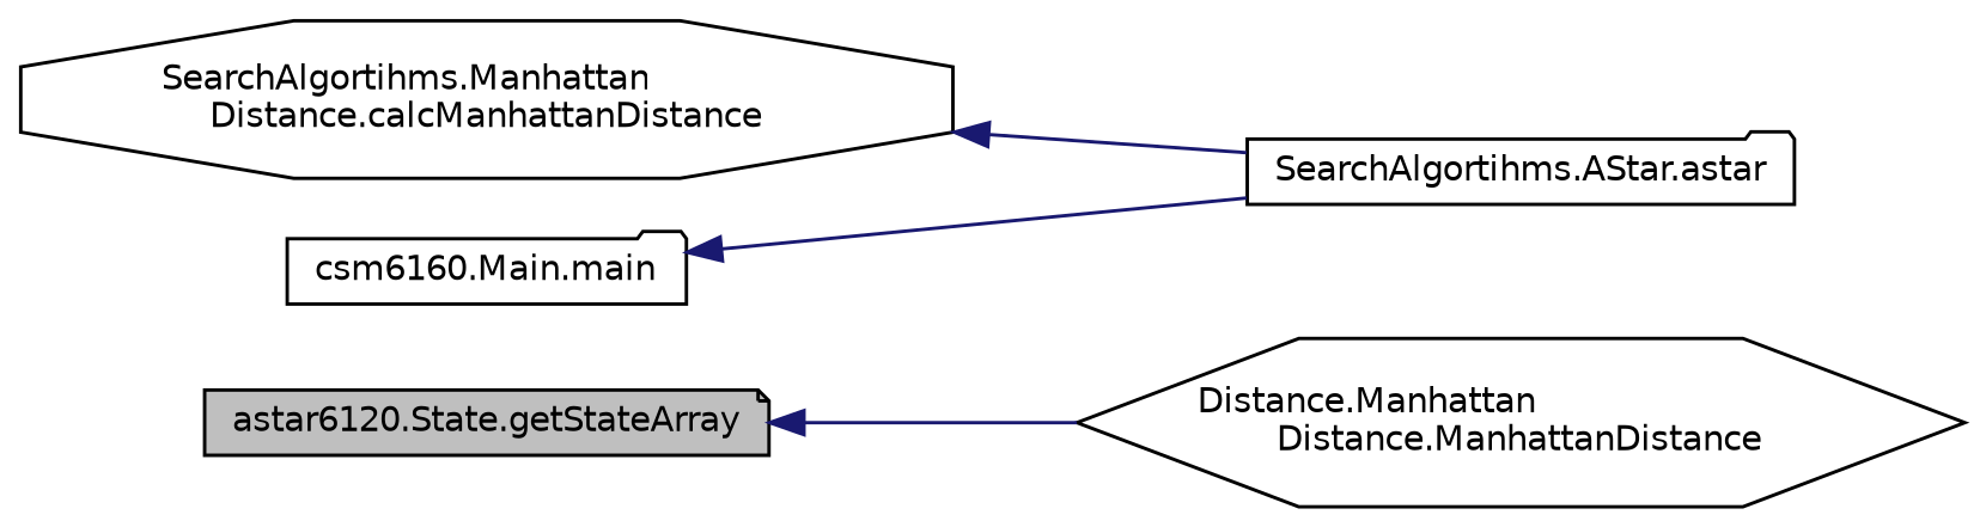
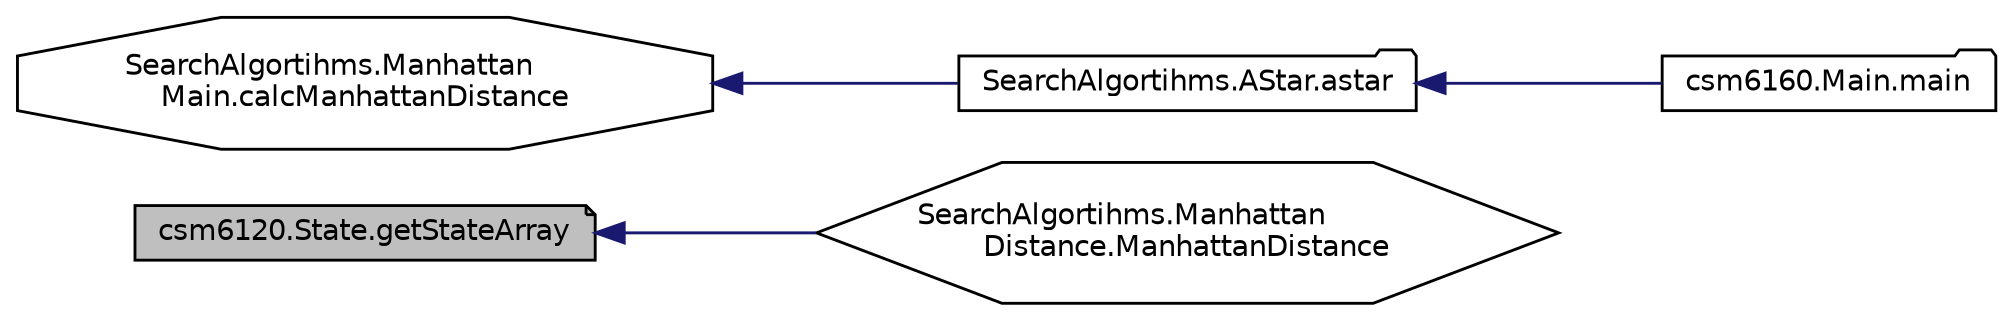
  digraph {
    rankdir=LR
    node [color=black fillcolor=white fontname=Helvetica fontsize=10 shape=folder style=filled]
    edge [color=midnightblue dir=back fontname=Helvetica fontsize=10 labelfontname=Helvetica labelfontsize=10 style=solid]
-   n1 [fillcolor=grey75 fontcolor=black height=0.2 label="astar6120.State.getStateArray" shape=note width=0.4]
-   n2 [height=0.2 label="Distance.Manhattan\lDistance.ManhattanDistance" shape=hexagon width=0.4]
-   n3 [height=0.2 label="SearchAlgortihms.Manhattan\lDistance.calcManhattanDistance" shape=octagon width=0.4]
+   n1 [fillcolor=grey75 fontcolor=black height=0.2 label="csm6120.State.getStateArray" shape=note width=0.4]
+   n2 [height=0.2 label="SearchAlgortihms.Manhattan\lDistance.ManhattanDistance" shape=hexagon width=0.4]
+   n3 [height=0.2 label="SearchAlgortihms.Manhattan\lMain.calcManhattanDistance" shape=octagon width=0.4]
    n4 [height=0.2 label="SearchAlgortihms.AStar.astar" width=0.4]
    n5 [height=0.2 label="csm6160.Main.main" width=0.4]
    n1 -> n2
    n3 -> n4
-   n5 -> n4
+   n4 -> n5
  }
